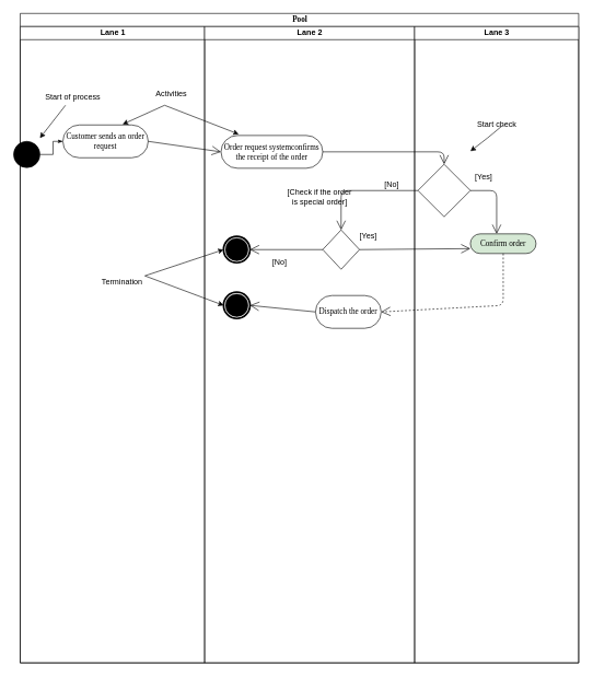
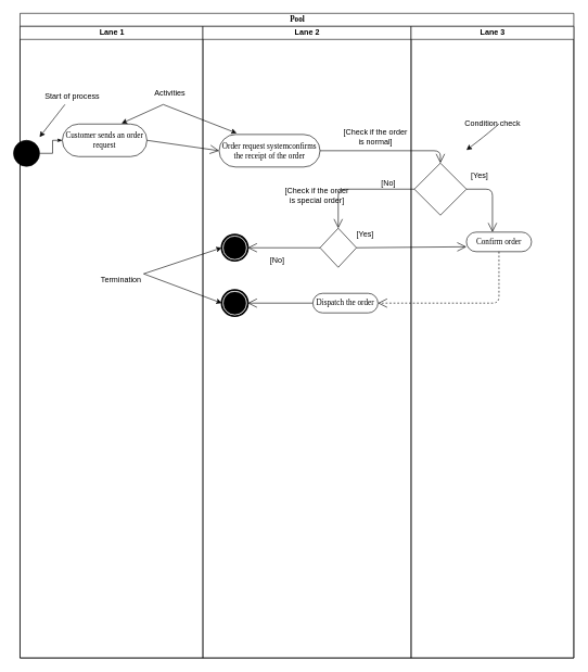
  <mxCell id="0" />
  <mxCell id="1" parent="0" />
  <mxCell id="2" value="Pool" style="swimlane;html=1;childLayout=stackLayout;startSize=20;rounded=0;shadow=0;comic=0;labelBackgroundColor=none;strokeWidth=1;fontFamily=Verdana;fontSize=12;align=center;" parent="1" vertex="1"><mxGeometry y="20" width="851" height="990" as="geometry" x="30" /></mxCell>
  <mxCell id="3" value="Lane 1" style="swimlane;html=1;startSize=20;" parent="2" vertex="1"><mxGeometry y="20" width="281" height="970" as="geometry" /></mxCell>
  <mxCell id="4" value="" style="ellipse;whiteSpace=wrap;html=1;rounded=0;shadow=0;comic=0;labelBackgroundColor=none;strokeWidth=1;fillColor=#000000;fontFamily=Verdana;fontSize=12;align=center;" parent="3" vertex="1"><mxGeometry x="-10" y="175" width="40" height="40" as="geometry" /></mxCell>
  <mxCell id="5" value="Start of process" style="text;html=1;align=center;verticalAlign=middle;resizable=0;points=[];autosize=1;" vertex="1" parent="3"><mxGeometry x="30" y="97" width="100" height="20" as="geometry" /></mxCell>
  <mxCell id="6" value="Customer sends an order request" style="rounded=1;whiteSpace=wrap;html=1;shadow=0;comic=0;labelBackgroundColor=none;strokeWidth=1;fontFamily=Verdana;fontSize=12;align=center;arcSize=50;" parent="3" vertex="1"><mxGeometry x="65" y="150" width="130" height="50" as="geometry" /></mxCell>
  <mxCell id="7" style="edgeStyle=orthogonalEdgeStyle;rounded=0;html=1;labelBackgroundColor=none;startArrow=none;startFill=0;startSize=5;endArrow=classicThin;endFill=1;endSize=5;jettySize=auto;orthogonalLoop=1;strokeWidth=1;fontFamily=Verdana;fontSize=12;" parent="3" source="4" target="6" edge="1"><mxGeometry relative="1" as="geometry"><mxPoint x="50" y="225" as="targetPoint" /></mxGeometry></mxCell>
  <mxCell id="8" value="" style="endArrow=classic;html=1;exitX=0.39;exitY=1.15;exitDx=0;exitDy=0;exitPerimeter=0;" edge="1" parent="3" source="5"><mxGeometry width="50" height="50" relative="1" as="geometry"><mxPoint x="50" y="150" as="sourcePoint" /><mxPoint x="30" y="170" as="targetPoint" /></mxGeometry></mxCell>
  <mxCell id="9" value="" style="endArrow=classic;html=1;entryX=0;entryY=0.5;entryDx=0;entryDy=0;" edge="1" parent="3" target="14"><mxGeometry width="50" height="50" relative="1" as="geometry"><mxPoint x="190" y="380" as="sourcePoint" /><mxPoint x="260.0" y="374" as="targetPoint" /></mxGeometry></mxCell>
  <mxCell id="10" value="Termination" style="text;html=1;align=center;verticalAlign=middle;resizable=0;points=[];autosize=1;" vertex="1" parent="3"><mxGeometry x="115" y="380" width="80" height="20" as="geometry" /></mxCell>
  <mxCell id="11" value="Activities" style="text;html=1;align=center;verticalAlign=middle;resizable=0;points=[];autosize=1;" vertex="1" parent="3"><mxGeometry x="200" y="92" width="60" height="20" as="geometry" /></mxCell>
  <mxCell id="12" value="Lane 2" style="swimlane;html=1;startSize=20;" parent="2" vertex="1"><mxGeometry x="281" y="20" width="320" height="970" as="geometry" /></mxCell>
  <mxCell id="13" value="" style="shape=mxgraph.bpmn.shape;html=1;verticalLabelPosition=bottom;labelBackgroundColor=#ffffff;verticalAlign=top;perimeter=ellipsePerimeter;outline=end;symbol=terminate;rounded=0;shadow=0;comic=0;strokeWidth=1;fontFamily=Verdana;fontSize=12;align=center;" parent="12" vertex="1"><mxGeometry x="29" y="405" width="40" height="40" as="geometry" /></mxCell>
  <mxCell id="14" value="" style="shape=mxgraph.bpmn.shape;html=1;verticalLabelPosition=bottom;labelBackgroundColor=#ffffff;verticalAlign=top;perimeter=ellipsePerimeter;outline=end;symbol=terminate;rounded=0;shadow=0;comic=0;strokeWidth=1;fontFamily=Verdana;fontSize=12;align=center;" vertex="1" parent="12"><mxGeometry x="29" y="320" width="40" height="40" as="geometry" /></mxCell>
  <mxCell id="15" value="" style="endArrow=open;endFill=1;endSize=12;html=1;exitX=0;exitY=0.5;exitDx=0;exitDy=0;entryX=1;entryY=0.5;entryDx=0;entryDy=0;" edge="1" parent="12" source="20" target="13"><mxGeometry width="160" relative="1" as="geometry"><mxPoint x="224" y="331" as="sourcePoint" /><mxPoint x="65" y="435" as="targetPoint" /><Array as="points" /></mxGeometry></mxCell>
  <mxCell id="16" value="" style="endArrow=open;endFill=1;endSize=12;html=1;exitX=0;exitY=0.5;exitDx=0;exitDy=0;entryX=1;entryY=0.5;entryDx=0;entryDy=0;" edge="1" parent="12" source="19"><mxGeometry width="160" relative="1" as="geometry"><mxPoint x="169" y="340" as="sourcePoint" /><mxPoint x="69" y="340" as="targetPoint" /><Array as="points" /></mxGeometry></mxCell>
  <mxCell id="17" value="[No]" style="text;html=1;align=center;verticalAlign=middle;resizable=0;points=[];autosize=1;" vertex="1" parent="12"><mxGeometry x="94" y="350" width="40" height="20" as="geometry" /></mxCell>
  <mxCell id="18" value="Order request systemconfirms the receipt of the order" style="rounded=1;whiteSpace=wrap;html=1;shadow=0;comic=0;labelBackgroundColor=none;strokeWidth=1;fontFamily=Verdana;fontSize=12;align=center;arcSize=50;" parent="12" vertex="1"><mxGeometry x="25" y="166" width="155" height="50" as="geometry" /></mxCell>
  <mxCell id="19" value="" style="rhombus;whiteSpace=wrap;html=1;" vertex="1" parent="12"><mxGeometry x="180" y="310" width="56" height="60" as="geometry" /></mxCell>
- <mxCell id="20" value="Dispatch the order" style="rounded=1;whiteSpace=wrap;html=1;shadow=0;comic=0;labelBackgroundColor=none;strokeWidth=1;fontFamily=Verdana;fontSize=12;align=center;arcSize=50;" vertex="1" parent="12"><mxGeometry x="169" y="410" width="100" height="50" as="geometry" /></mxCell>
+ <mxCell id="20" value="Dispatch the order" style="rounded=1;whiteSpace=wrap;html=1;shadow=0;comic=0;labelBackgroundColor=none;strokeWidth=1;fontFamily=Verdana;fontSize=12;align=center;arcSize=50;" vertex="1" parent="12"><mxGeometry x="169" y="410" width="100" height="30" as="geometry" /></mxCell>
  <mxCell id="21" value="[Yes]" style="text;html=1;align=center;verticalAlign=middle;resizable=0;points=[];autosize=1;" vertex="1" parent="12"><mxGeometry x="229" y="310" width="40" height="20" as="geometry" /></mxCell>
+ <mxCell id="22" value="[Check if the order &lt;br&gt;is normal]" style="text;html=1;align=center;verticalAlign=middle;resizable=0;points=[];autosize=1;" vertex="1" parent="12"><mxGeometry x="210" y="155" width="110" height="30" as="geometry" /></mxCell>
  <mxCell id="23" value="[No]" style="text;html=1;align=center;verticalAlign=middle;resizable=0;points=[];autosize=1;" vertex="1" parent="12"><mxGeometry x="265" y="231" width="40" height="20" as="geometry" /></mxCell>
  <mxCell id="24" value="[Check if the order &lt;br&gt;is special order]" style="text;html=1;align=center;verticalAlign=middle;resizable=0;points=[];autosize=1;" vertex="1" parent="12"><mxGeometry x="120" y="244" width="110" height="30" as="geometry" /></mxCell>
  <mxCell id="25" value="Lane 3" style="swimlane;html=1;startSize=20;" parent="2" vertex="1"><mxGeometry x="601" y="20" width="250" height="970" as="geometry" /></mxCell>
  <mxCell id="26" value="" style="rhombus;whiteSpace=wrap;html=1;" vertex="1" parent="25"><mxGeometry x="5" y="210" width="80" height="80" as="geometry" /></mxCell>
  <mxCell id="27" value="" style="endArrow=open;endFill=1;endSize=12;html=1;exitX=1;exitY=0.5;exitDx=0;exitDy=0;entryX=0.4;entryY=0;entryDx=0;entryDy=0;entryPerimeter=0;" edge="1" parent="25" source="26" target="31"><mxGeometry width="160" relative="1" as="geometry"><mxPoint x="-31" y="219.5" as="sourcePoint" /><mxPoint x="125" y="290" as="targetPoint" /><Array as="points"><mxPoint x="125" y="250" /></Array></mxGeometry></mxCell>
  <mxCell id="28" value="" style="endArrow=classic;html=1;" edge="1" parent="25"><mxGeometry width="50" height="50" relative="1" as="geometry"><mxPoint x="135" y="150" as="sourcePoint" /><mxPoint x="85" y="190" as="targetPoint" /><Array as="points"><mxPoint x="111" y="170" /></Array></mxGeometry></mxCell>
  <mxCell id="29" value="[Yes]" style="text;html=1;align=center;verticalAlign=middle;resizable=0;points=[];autosize=1;" vertex="1" parent="25"><mxGeometry x="85" y="220" width="40" height="20" as="geometry" /></mxCell>
- <mxCell id="30" value="Start check" style="text;html=1;align=center;verticalAlign=middle;resizable=0;points=[];autosize=1;" vertex="1" parent="25"><mxGeometry x="75" y="140" width="100" height="20" as="geometry" /></mxCell>
- <mxCell id="31" value="Confirm order" style="rounded=1;whiteSpace=wrap;html=1;shadow=0;comic=0;labelBackgroundColor=none;strokeWidth=1;fontFamily=Verdana;fontSize=12;align=center;arcSize=50;fillColor=#d5e8d4;" vertex="1" parent="25"><mxGeometry x="85" y="316" width="100" height="30" as="geometry" /></mxCell>
+ <mxCell id="30" value="Condition check" style="text;html=1;align=center;verticalAlign=middle;resizable=0;points=[];autosize=1;" vertex="1" parent="25"><mxGeometry x="75" y="140" width="100" height="20" as="geometry" /></mxCell>
+ <mxCell id="31" value="Confirm order" style="rounded=1;whiteSpace=wrap;html=1;shadow=0;comic=0;labelBackgroundColor=none;strokeWidth=1;fontFamily=Verdana;fontSize=12;align=center;arcSize=50;" vertex="1" parent="25"><mxGeometry x="85" y="316" width="100" height="30" as="geometry" /></mxCell>
  <mxCell id="32" value="" style="endArrow=open;endFill=1;endSize=12;html=1;entryX=0;entryY=0.5;entryDx=0;entryDy=0;exitX=1;exitY=0.5;exitDx=0;exitDy=0;" edge="1" parent="2" source="6" target="18"><mxGeometry width="160" relative="1" as="geometry"><mxPoint x="190" y="235" as="sourcePoint" /><mxPoint x="350" y="240" as="targetPoint" /></mxGeometry></mxCell>
  <mxCell id="33" value="" style="endArrow=open;endFill=1;endSize=12;html=1;exitX=1;exitY=0.5;exitDx=0;exitDy=0;entryX=0.5;entryY=0;entryDx=0;entryDy=0;" edge="1" parent="2" source="18" target="26"><mxGeometry width="160" relative="1" as="geometry"><mxPoint x="1046" y="275" as="sourcePoint" /><mxPoint x="1255" y="280" as="targetPoint" /><Array as="points"><mxPoint x="646" y="211" /></Array></mxGeometry></mxCell>
  <mxCell id="34" value="" style="endArrow=open;endFill=1;endSize=12;html=1;exitX=1;exitY=0.5;exitDx=0;exitDy=0;entryX=0;entryY=0.75;entryDx=0;entryDy=0;" edge="1" parent="2" source="19" target="31"><mxGeometry width="160" relative="1" as="geometry"><mxPoint x="580" y="359.5" as="sourcePoint" /><mxPoint x="480" y="359.5" as="targetPoint" /><Array as="points" /></mxGeometry></mxCell>
  <mxCell id="35" value="" style="endArrow=open;endFill=1;endSize=12;html=1;exitX=0;exitY=0.5;exitDx=0;exitDy=0;entryX=0.5;entryY=0;entryDx=0;entryDy=0;" edge="1" parent="2" source="26" target="19"><mxGeometry width="160" relative="1" as="geometry"><mxPoint x="480" y="475" as="sourcePoint" /><mxPoint x="380" y="475" as="targetPoint" /><Array as="points"><mxPoint x="489" y="270" /></Array></mxGeometry></mxCell>
  <mxCell id="36" value="" style="endArrow=open;endFill=1;endSize=12;html=1;exitX=0.5;exitY=1;exitDx=0;exitDy=0;entryX=1;entryY=0.5;entryDx=0;entryDy=0;dashed=1;" edge="1" parent="2" source="31" target="20"><mxGeometry width="160" relative="1" as="geometry"><mxPoint x="709" y="341" as="sourcePoint" /><mxPoint x="600" y="245" as="targetPoint" /><Array as="points"><mxPoint x="736" y="445" /></Array></mxGeometry></mxCell>
  <mxCell id="37" value="" style="endArrow=classic;html=1;entryX=0.7;entryY=-0.02;entryDx=0;entryDy=0;entryPerimeter=0;" edge="1" parent="1" target="6"><mxGeometry width="50" height="50" relative="1" as="geometry"><mxPoint x="250" y="160" as="sourcePoint" /><mxPoint x="60" y="240" as="targetPoint" /></mxGeometry></mxCell>
  <mxCell id="38" value="" style="endArrow=classic;html=1;entryX=0.174;entryY=-0.04;entryDx=0;entryDy=0;entryPerimeter=0;" edge="1" parent="1" target="18"><mxGeometry width="50" height="50" relative="1" as="geometry"><mxPoint x="250" y="160" as="sourcePoint" /><mxPoint x="70" y="250" as="targetPoint" /></mxGeometry></mxCell>
  <mxCell id="39" value="" style="endArrow=classic;html=1;entryX=0;entryY=0.5;entryDx=0;entryDy=0;" edge="1" parent="1" target="13"><mxGeometry width="50" height="50" relative="1" as="geometry"><mxPoint x="220" y="420" as="sourcePoint" /><mxPoint x="350" y="390" as="targetPoint" /></mxGeometry></mxCell>
